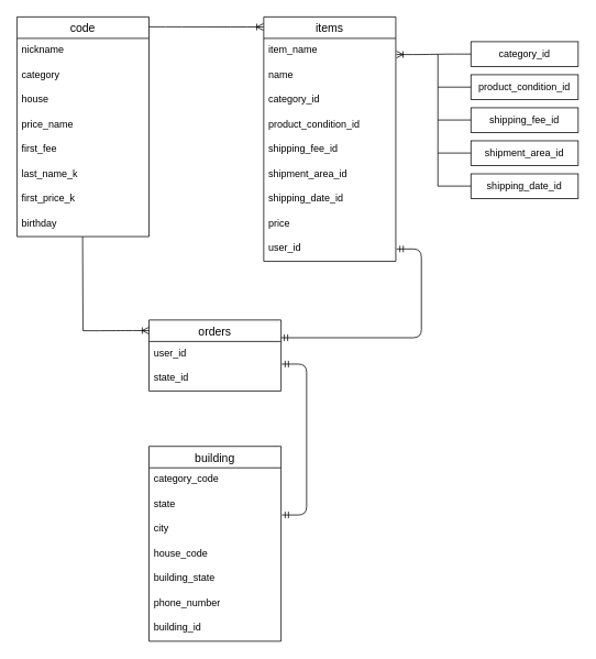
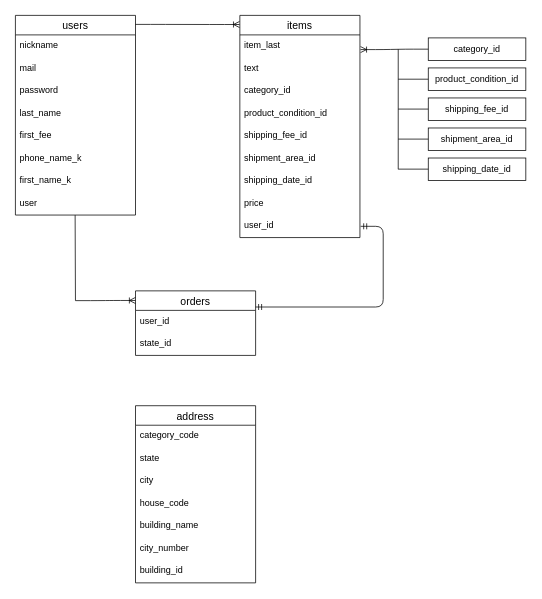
  <mxCell id="0" />
  <mxCell id="1" parent="0" />
- <mxCell id="2" value="code" style="swimlane;fontStyle=0;childLayout=stackLayout;horizontal=1;startSize=26;horizontalStack=0;resizeParent=1;resizeParentMax=0;resizeLast=0;collapsible=1;marginBottom=0;align=center;fontSize=14;" vertex="1" parent="1"><mxGeometry x="20" y="20" width="160" height="266" as="geometry" /></mxCell>
+ <mxCell id="2" value="users" style="swimlane;fontStyle=0;childLayout=stackLayout;horizontal=1;startSize=26;horizontalStack=0;resizeParent=1;resizeParentMax=0;resizeLast=0;collapsible=1;marginBottom=0;align=center;fontSize=14;" vertex="1" parent="1"><mxGeometry x="20" y="20" width="160" height="266" as="geometry" /></mxCell>
  <mxCell id="3" value="nickname" style="text;strokeColor=none;fillColor=none;spacingLeft=4;spacingRight=4;overflow=hidden;rotatable=0;points=[[0,0.5],[1,0.5]];portConstraint=eastwest;fontSize=12;" vertex="1" parent="2"><mxGeometry y="26" width="160" height="30" as="geometry" /></mxCell>
- <mxCell id="4" value="category" style="text;strokeColor=none;fillColor=none;spacingLeft=4;spacingRight=4;overflow=hidden;rotatable=0;points=[[0,0.5],[1,0.5]];portConstraint=eastwest;fontSize=12;" vertex="1" parent="2"><mxGeometry y="56" width="160" height="30" as="geometry" /></mxCell>
- <mxCell id="5" value="house" style="text;strokeColor=none;fillColor=none;spacingLeft=4;spacingRight=4;overflow=hidden;rotatable=0;points=[[0,0.5],[1,0.5]];portConstraint=eastwest;fontSize=12;" vertex="1" parent="2"><mxGeometry y="86" width="160" height="30" as="geometry" /></mxCell>
- <mxCell id="6" value="price_name" style="text;strokeColor=none;fillColor=none;spacingLeft=4;spacingRight=4;overflow=hidden;rotatable=0;points=[[0,0.5],[1,0.5]];portConstraint=eastwest;fontSize=12;" vertex="1" parent="2"><mxGeometry y="116" width="160" height="30" as="geometry" /></mxCell>
+ <mxCell id="4" value="mail" style="text;strokeColor=none;fillColor=none;spacingLeft=4;spacingRight=4;overflow=hidden;rotatable=0;points=[[0,0.5],[1,0.5]];portConstraint=eastwest;fontSize=12;" vertex="1" parent="2"><mxGeometry y="56" width="160" height="30" as="geometry" /></mxCell>
+ <mxCell id="5" value="password" style="text;strokeColor=none;fillColor=none;spacingLeft=4;spacingRight=4;overflow=hidden;rotatable=0;points=[[0,0.5],[1,0.5]];portConstraint=eastwest;fontSize=12;" vertex="1" parent="2"><mxGeometry y="86" width="160" height="30" as="geometry" /></mxCell>
+ <mxCell id="6" value="last_name" style="text;strokeColor=none;fillColor=none;spacingLeft=4;spacingRight=4;overflow=hidden;rotatable=0;points=[[0,0.5],[1,0.5]];portConstraint=eastwest;fontSize=12;" vertex="1" parent="2"><mxGeometry y="116" width="160" height="30" as="geometry" /></mxCell>
  <mxCell id="7" value="first_fee" style="text;strokeColor=none;fillColor=none;spacingLeft=4;spacingRight=4;overflow=hidden;rotatable=0;points=[[0,0.5],[1,0.5]];portConstraint=eastwest;fontSize=12;" vertex="1" parent="2"><mxGeometry y="146" width="160" height="30" as="geometry" /></mxCell>
- <mxCell id="8" value="last_name_k" style="text;strokeColor=none;fillColor=none;spacingLeft=4;spacingRight=4;overflow=hidden;rotatable=0;points=[[0,0.5],[1,0.5]];portConstraint=eastwest;fontSize=12;" vertex="1" parent="2"><mxGeometry y="176" width="160" height="30" as="geometry" /></mxCell>
- <mxCell id="9" value="first_price_k" style="text;strokeColor=none;fillColor=none;spacingLeft=4;spacingRight=4;overflow=hidden;rotatable=0;points=[[0,0.5],[1,0.5]];portConstraint=eastwest;fontSize=12;" vertex="1" parent="2"><mxGeometry y="206" width="160" height="30" as="geometry" /></mxCell>
- <mxCell id="10" value="birthday" style="text;strokeColor=none;fillColor=none;spacingLeft=4;spacingRight=4;overflow=hidden;rotatable=0;points=[[0,0.5],[1,0.5]];portConstraint=eastwest;fontSize=12;" vertex="1" parent="2"><mxGeometry y="236" width="160" height="30" as="geometry" /></mxCell>
+ <mxCell id="8" value="phone_name_k" style="text;strokeColor=none;fillColor=none;spacingLeft=4;spacingRight=4;overflow=hidden;rotatable=0;points=[[0,0.5],[1,0.5]];portConstraint=eastwest;fontSize=12;" vertex="1" parent="2"><mxGeometry y="176" width="160" height="30" as="geometry" /></mxCell>
+ <mxCell id="9" value="first_name_k" style="text;strokeColor=none;fillColor=none;spacingLeft=4;spacingRight=4;overflow=hidden;rotatable=0;points=[[0,0.5],[1,0.5]];portConstraint=eastwest;fontSize=12;" vertex="1" parent="2"><mxGeometry y="206" width="160" height="30" as="geometry" /></mxCell>
+ <mxCell id="10" value="user" style="text;strokeColor=none;fillColor=none;spacingLeft=4;spacingRight=4;overflow=hidden;rotatable=0;points=[[0,0.5],[1,0.5]];portConstraint=eastwest;fontSize=12;" vertex="1" parent="2"><mxGeometry y="236" width="160" height="30" as="geometry" /></mxCell>
  <mxCell id="11" value="items" style="swimlane;fontStyle=0;childLayout=stackLayout;horizontal=1;startSize=26;horizontalStack=0;resizeParent=1;resizeParentMax=0;resizeLast=0;collapsible=1;marginBottom=0;align=center;fontSize=14;" vertex="1" parent="1"><mxGeometry x="319" y="20" width="160" height="296" as="geometry" /></mxCell>
- <mxCell id="12" value="item_name" style="text;strokeColor=none;fillColor=none;spacingLeft=4;spacingRight=4;overflow=hidden;rotatable=0;points=[[0,0.5],[1,0.5]];portConstraint=eastwest;fontSize=12;" vertex="1" parent="11"><mxGeometry y="26" width="160" height="30" as="geometry" /></mxCell>
- <mxCell id="13" value="name" style="text;strokeColor=none;fillColor=none;spacingLeft=4;spacingRight=4;overflow=hidden;rotatable=0;points=[[0,0.5],[1,0.5]];portConstraint=eastwest;fontSize=12;" vertex="1" parent="11"><mxGeometry y="56" width="160" height="30" as="geometry" /></mxCell>
+ <mxCell id="12" value="item_last" style="text;strokeColor=none;fillColor=none;spacingLeft=4;spacingRight=4;overflow=hidden;rotatable=0;points=[[0,0.5],[1,0.5]];portConstraint=eastwest;fontSize=12;" vertex="1" parent="11"><mxGeometry y="26" width="160" height="30" as="geometry" /></mxCell>
+ <mxCell id="13" value="text" style="text;strokeColor=none;fillColor=none;spacingLeft=4;spacingRight=4;overflow=hidden;rotatable=0;points=[[0,0.5],[1,0.5]];portConstraint=eastwest;fontSize=12;" vertex="1" parent="11"><mxGeometry y="56" width="160" height="30" as="geometry" /></mxCell>
  <mxCell id="14" value="category_id" style="text;strokeColor=none;fillColor=none;spacingLeft=4;spacingRight=4;overflow=hidden;rotatable=0;points=[[0,0.5],[1,0.5]];portConstraint=eastwest;fontSize=12;" vertex="1" parent="11"><mxGeometry y="86" width="160" height="30" as="geometry" /></mxCell>
  <mxCell id="15" value="product_condition_id" style="text;strokeColor=none;fillColor=none;spacingLeft=4;spacingRight=4;overflow=hidden;rotatable=0;points=[[0,0.5],[1,0.5]];portConstraint=eastwest;fontSize=12;" vertex="1" parent="11"><mxGeometry y="116" width="160" height="30" as="geometry" /></mxCell>
  <mxCell id="16" value="shipping_fee_id" style="text;strokeColor=none;fillColor=none;spacingLeft=4;spacingRight=4;overflow=hidden;rotatable=0;points=[[0,0.5],[1,0.5]];portConstraint=eastwest;fontSize=12;" vertex="1" parent="11"><mxGeometry y="146" width="160" height="30" as="geometry" /></mxCell>
  <mxCell id="17" value="shipment_area_id" style="text;strokeColor=none;fillColor=none;spacingLeft=4;spacingRight=4;overflow=hidden;rotatable=0;points=[[0,0.5],[1,0.5]];portConstraint=eastwest;fontSize=12;" vertex="1" parent="11"><mxGeometry y="176" width="160" height="30" as="geometry" /></mxCell>
  <mxCell id="18" value="shipping_date_id" style="text;strokeColor=none;fillColor=none;spacingLeft=4;spacingRight=4;overflow=hidden;rotatable=0;points=[[0,0.5],[1,0.5]];portConstraint=eastwest;fontSize=12;" vertex="1" parent="11"><mxGeometry y="206" width="160" height="30" as="geometry" /></mxCell>
  <mxCell id="19" value="price" style="text;strokeColor=none;fillColor=none;spacingLeft=4;spacingRight=4;overflow=hidden;rotatable=0;points=[[0,0.5],[1,0.5]];portConstraint=eastwest;fontSize=12;" vertex="1" parent="11"><mxGeometry y="236" width="160" height="30" as="geometry" /></mxCell>
  <mxCell id="20" value="user_id" style="text;strokeColor=none;fillColor=none;spacingLeft=4;spacingRight=4;overflow=hidden;rotatable=0;points=[[0,0.5],[1,0.5]];portConstraint=eastwest;fontSize=12;" vertex="1" parent="11"><mxGeometry y="266" width="160" height="30" as="geometry" /></mxCell>
  <mxCell id="21" value="orders" style="swimlane;fontStyle=0;childLayout=stackLayout;horizontal=1;startSize=26;horizontalStack=0;resizeParent=1;resizeParentMax=0;resizeLast=0;collapsible=1;marginBottom=0;align=center;fontSize=14;" vertex="1" parent="1"><mxGeometry x="180" y="387" width="160" height="86" as="geometry" /></mxCell>
  <mxCell id="22" value="user_id" style="text;strokeColor=none;fillColor=none;spacingLeft=4;spacingRight=4;overflow=hidden;rotatable=0;points=[[0,0.5],[1,0.5]];portConstraint=eastwest;fontSize=12;" vertex="1" parent="21"><mxGeometry y="26" width="160" height="30" as="geometry" /></mxCell>
  <mxCell id="23" value="state_id" style="text;strokeColor=none;fillColor=none;spacingLeft=4;spacingRight=4;overflow=hidden;rotatable=0;points=[[0,0.5],[1,0.5]];portConstraint=eastwest;fontSize=12;" vertex="1" parent="21"><mxGeometry y="56" width="160" height="30" as="geometry" /></mxCell>
- <mxCell id="24" value="building" style="swimlane;fontStyle=0;childLayout=stackLayout;horizontal=1;startSize=26;horizontalStack=0;resizeParent=1;resizeParentMax=0;resizeLast=0;collapsible=1;marginBottom=0;align=center;fontSize=14;" vertex="1" parent="1"><mxGeometry x="180" y="540" width="160" height="236" as="geometry" /></mxCell>
+ <mxCell id="24" value="address" style="swimlane;fontStyle=0;childLayout=stackLayout;horizontal=1;startSize=26;horizontalStack=0;resizeParent=1;resizeParentMax=0;resizeLast=0;collapsible=1;marginBottom=0;align=center;fontSize=14;" vertex="1" parent="1"><mxGeometry x="180" y="540" width="160" height="236" as="geometry" /></mxCell>
  <mxCell id="25" value="category_code" style="text;strokeColor=none;fillColor=none;spacingLeft=4;spacingRight=4;overflow=hidden;rotatable=0;points=[[0,0.5],[1,0.5]];portConstraint=eastwest;fontSize=12;" vertex="1" parent="24"><mxGeometry y="26" width="160" height="30" as="geometry" /></mxCell>
  <mxCell id="26" value="state" style="text;strokeColor=none;fillColor=none;spacingLeft=4;spacingRight=4;overflow=hidden;rotatable=0;points=[[0,0.5],[1,0.5]];portConstraint=eastwest;fontSize=12;" vertex="1" parent="24"><mxGeometry y="56" width="160" height="30" as="geometry" /></mxCell>
  <mxCell id="27" value="city" style="text;strokeColor=none;fillColor=none;spacingLeft=4;spacingRight=4;overflow=hidden;rotatable=0;points=[[0,0.5],[1,0.5]];portConstraint=eastwest;fontSize=12;" vertex="1" parent="24"><mxGeometry y="86" width="160" height="30" as="geometry" /></mxCell>
  <mxCell id="28" value="house_code" style="text;strokeColor=none;fillColor=none;spacingLeft=4;spacingRight=4;overflow=hidden;rotatable=0;points=[[0,0.5],[1,0.5]];portConstraint=eastwest;fontSize=12;" vertex="1" parent="24"><mxGeometry y="116" width="160" height="30" as="geometry" /></mxCell>
- <mxCell id="29" value="building_state" style="text;strokeColor=none;fillColor=none;spacingLeft=4;spacingRight=4;overflow=hidden;rotatable=0;points=[[0,0.5],[1,0.5]];portConstraint=eastwest;fontSize=12;" vertex="1" parent="24"><mxGeometry y="146" width="160" height="30" as="geometry" /></mxCell>
- <mxCell id="30" value="phone_number" style="text;strokeColor=none;fillColor=none;spacingLeft=4;spacingRight=4;overflow=hidden;rotatable=0;points=[[0,0.5],[1,0.5]];portConstraint=eastwest;fontSize=12;" vertex="1" parent="24"><mxGeometry y="176" width="160" height="30" as="geometry" /></mxCell>
+ <mxCell id="29" value="building_name" style="text;strokeColor=none;fillColor=none;spacingLeft=4;spacingRight=4;overflow=hidden;rotatable=0;points=[[0,0.5],[1,0.5]];portConstraint=eastwest;fontSize=12;" vertex="1" parent="24"><mxGeometry y="146" width="160" height="30" as="geometry" /></mxCell>
+ <mxCell id="30" value="city_number" style="text;strokeColor=none;fillColor=none;spacingLeft=4;spacingRight=4;overflow=hidden;rotatable=0;points=[[0,0.5],[1,0.5]];portConstraint=eastwest;fontSize=12;" vertex="1" parent="24"><mxGeometry y="176" width="160" height="30" as="geometry" /></mxCell>
  <mxCell id="31" value="building_id" style="text;strokeColor=none;fillColor=none;spacingLeft=4;spacingRight=4;overflow=hidden;rotatable=0;points=[[0,0.5],[1,0.5]];portConstraint=eastwest;fontSize=12;" vertex="1" parent="24"><mxGeometry y="206" width="160" height="30" as="geometry" /></mxCell>
  <mxCell id="32" value="&lt;span style=&quot;text-align: left&quot;&gt;category_id&lt;/span&gt;" style="whiteSpace=wrap;html=1;align=center;" vertex="1" parent="1"><mxGeometry x="570" y="50" width="130" height="30" as="geometry" /></mxCell>
  <mxCell id="33" value="&lt;span style=&quot;text-align: left&quot;&gt;product_condition_id&lt;/span&gt;" style="whiteSpace=wrap;html=1;align=center;" vertex="1" parent="1"><mxGeometry x="570" y="90" width="130" height="30" as="geometry" /></mxCell>
  <mxCell id="34" value="&lt;span style=&quot;text-align: left&quot;&gt;shipping_fee_id&lt;/span&gt;" style="whiteSpace=wrap;html=1;align=center;" vertex="1" parent="1"><mxGeometry x="570" y="130" width="130" height="30" as="geometry" /></mxCell>
  <mxCell id="35" value="&lt;span style=&quot;text-align: left&quot;&gt;shipment_area_id&lt;/span&gt;" style="whiteSpace=wrap;html=1;align=center;" vertex="1" parent="1"><mxGeometry x="570" y="170" width="130" height="30" as="geometry" /></mxCell>
  <mxCell id="36" value="&lt;span style=&quot;text-align: left&quot;&gt;shipping_date_id&lt;/span&gt;" style="whiteSpace=wrap;html=1;align=center;" vertex="1" parent="1"><mxGeometry x="570" y="210" width="130" height="30" as="geometry" /></mxCell>
  <mxCell id="37" value="" style="edgeStyle=entityRelationEdgeStyle;fontSize=12;html=1;endArrow=ERoneToMany;entryX=1.005;entryY=0.652;entryDx=0;entryDy=0;entryPerimeter=0;exitX=0;exitY=0.5;exitDx=0;exitDy=0;" edge="1" parent="1" source="32" target="12"><mxGeometry width="100" height="100" relative="1" as="geometry"><mxPoint x="540" y="153" as="sourcePoint" /><mxPoint x="570" y="120" as="targetPoint" /></mxGeometry></mxCell>
  <mxCell id="38" value="" style="endArrow=none;html=1;rounded=0;entryX=0;entryY=0.5;entryDx=0;entryDy=0;" edge="1" parent="1" target="33"><mxGeometry relative="1" as="geometry"><mxPoint x="530" y="105" as="sourcePoint" /><mxPoint x="630" y="140" as="targetPoint" /></mxGeometry></mxCell>
  <mxCell id="39" value="" style="endArrow=none;html=1;rounded=0;entryX=0;entryY=0.5;entryDx=0;entryDy=0;" edge="1" parent="1"><mxGeometry relative="1" as="geometry"><mxPoint x="530" y="144.82" as="sourcePoint" /><mxPoint x="570" y="144.82" as="targetPoint" /></mxGeometry></mxCell>
  <mxCell id="40" value="" style="endArrow=none;html=1;rounded=0;entryX=0;entryY=0.5;entryDx=0;entryDy=0;" edge="1" parent="1"><mxGeometry relative="1" as="geometry"><mxPoint x="530" y="184.82" as="sourcePoint" /><mxPoint x="570" y="184.82" as="targetPoint" /></mxGeometry></mxCell>
  <mxCell id="41" value="" style="endArrow=none;html=1;rounded=0;entryX=0;entryY=0.5;entryDx=0;entryDy=0;" edge="1" parent="1"><mxGeometry relative="1" as="geometry"><mxPoint x="530" y="224.82" as="sourcePoint" /><mxPoint x="570" y="224.82" as="targetPoint" /></mxGeometry></mxCell>
  <mxCell id="42" value="" style="endArrow=none;html=1;rounded=0;" edge="1" parent="1"><mxGeometry relative="1" as="geometry"><mxPoint x="530" y="65" as="sourcePoint" /><mxPoint x="530" y="225" as="targetPoint" /></mxGeometry></mxCell>
- <mxCell id="43" value="" style="edgeStyle=entityRelationEdgeStyle;fontSize=12;html=1;endArrow=ERmandOne;startArrow=ERmandOne;exitX=1.006;exitY=-0.087;exitDx=0;exitDy=0;exitPerimeter=0;entryX=1.006;entryY=-0.097;entryDx=0;entryDy=0;entryPerimeter=0;" edge="1" parent="1" source="23" target="27"><mxGeometry width="100" height="100" relative="1" as="geometry"><mxPoint x="340" y="390" as="sourcePoint" /><mxPoint x="440" y="290" as="targetPoint" /></mxGeometry></mxCell>
  <mxCell id="44" value="" style="edgeStyle=entityRelationEdgeStyle;fontSize=12;html=1;endArrow=ERmandOne;startArrow=ERmandOne;entryX=1;entryY=0.25;entryDx=0;entryDy=0;" edge="1" parent="1" target="21"><mxGeometry width="100" height="100" relative="1" as="geometry"><mxPoint x="480" y="301" as="sourcePoint" /><mxPoint x="220" y="390" as="targetPoint" /></mxGeometry></mxCell>
  <mxCell id="45" value="" style="edgeStyle=entityRelationEdgeStyle;fontSize=12;html=1;endArrow=ERoneToMany;entryX=-0.003;entryY=0.041;entryDx=0;entryDy=0;entryPerimeter=0;" edge="1" parent="1" target="11"><mxGeometry width="100" height="100" relative="1" as="geometry"><mxPoint x="180" y="32" as="sourcePoint" /><mxPoint x="380" y="200" as="targetPoint" /></mxGeometry></mxCell>
  <mxCell id="46" value="" style="edgeStyle=entityRelationEdgeStyle;fontSize=12;html=1;endArrow=ERoneToMany;entryX=-0.001;entryY=0.149;entryDx=0;entryDy=0;entryPerimeter=0;" edge="1" parent="1" target="21"><mxGeometry width="100" height="100" relative="1" as="geometry"><mxPoint x="100" y="400" as="sourcePoint" /><mxPoint x="-20" y="470" as="targetPoint" /></mxGeometry></mxCell>
  <mxCell id="47" value="" style="endArrow=none;html=1;rounded=0;exitX=0.491;exitY=1.004;exitDx=0;exitDy=0;exitPerimeter=0;" edge="1" parent="1"><mxGeometry relative="1" as="geometry"><mxPoint x="99.56" y="286.12" as="sourcePoint" /><mxPoint x="100" y="400" as="targetPoint" /></mxGeometry></mxCell>
